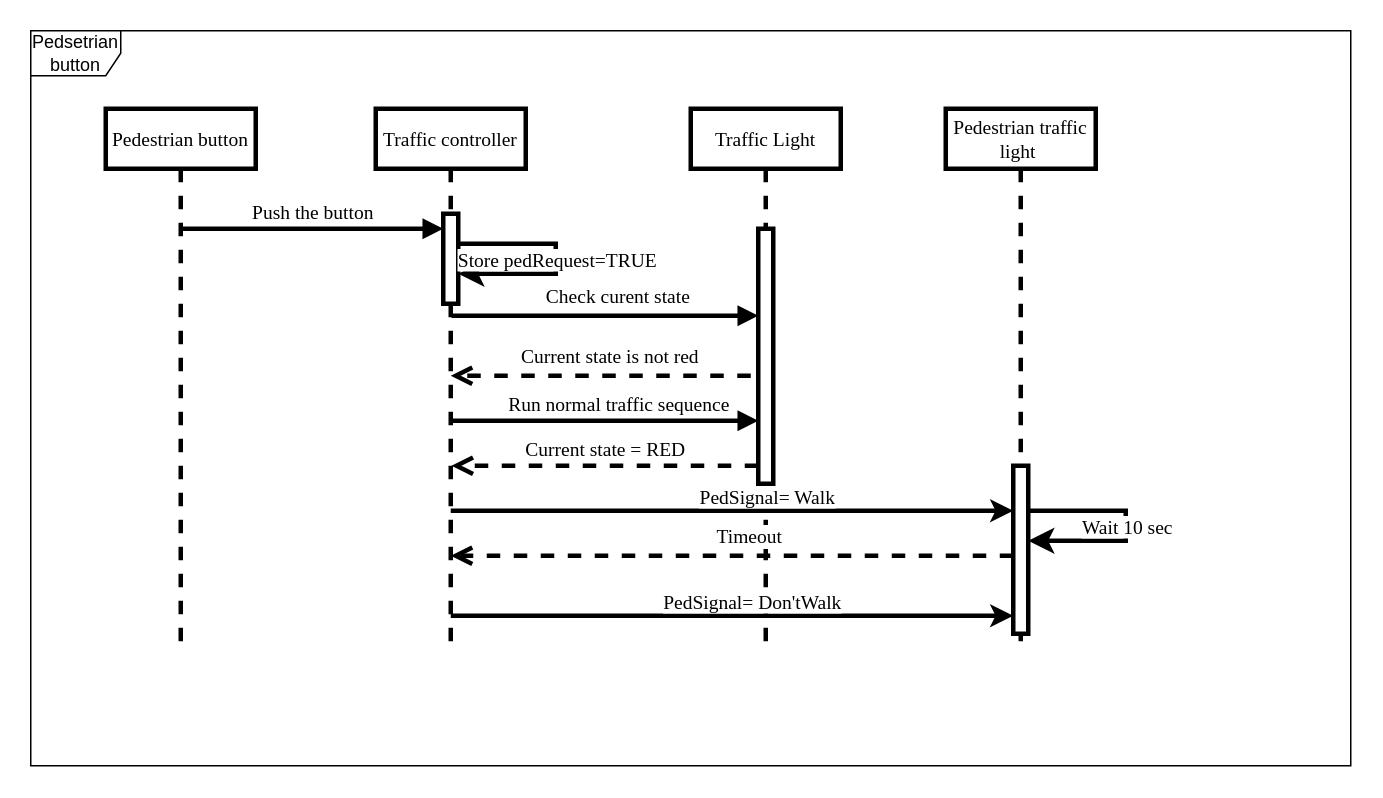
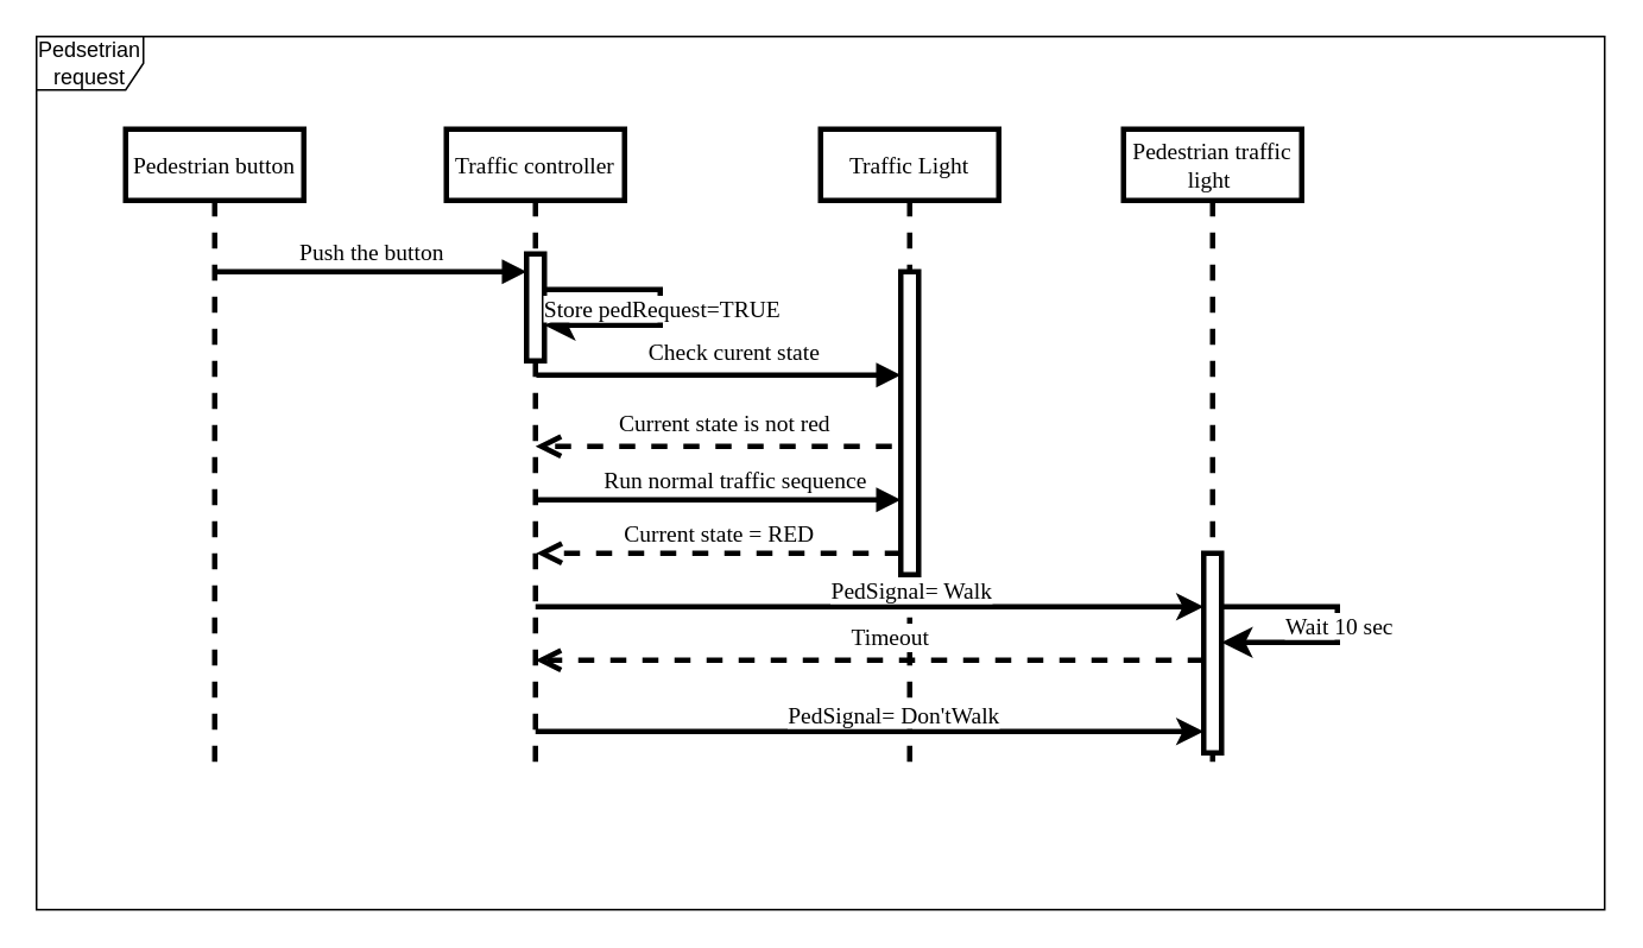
  <mxCell id="0" />
  <mxCell id="1" parent="0" />
  <mxCell id="2" value="Pedestrian button" style="shape=umlLifeline;perimeter=lifelinePerimeter;whiteSpace=wrap;html=1;container=0;dropTarget=0;collapsible=0;recursiveResize=0;outlineConnect=0;portConstraint=eastwest;newEdgeStyle={&quot;edgeStyle&quot;:&quot;elbowEdgeStyle&quot;,&quot;elbow&quot;:&quot;vertical&quot;,&quot;curved&quot;:0,&quot;rounded&quot;:0};strokeWidth=3;fontFamily=Times New Roman;fontSize=13;" vertex="1" parent="1"><mxGeometry x="70" y="72" width="100" height="358" as="geometry" /></mxCell>
  <mxCell id="3" value="Traffic controller" style="shape=umlLifeline;perimeter=lifelinePerimeter;whiteSpace=wrap;html=1;container=0;dropTarget=0;collapsible=0;recursiveResize=0;outlineConnect=0;portConstraint=eastwest;newEdgeStyle={&quot;edgeStyle&quot;:&quot;elbowEdgeStyle&quot;,&quot;elbow&quot;:&quot;vertical&quot;,&quot;curved&quot;:0,&quot;rounded&quot;:0};strokeWidth=3;fontFamily=Times New Roman;fontSize=13;" vertex="1" parent="1"><mxGeometry x="250" y="72" width="100" height="358" as="geometry" /></mxCell>
  <mxCell id="4" value="" style="html=1;points=[];perimeter=orthogonalPerimeter;outlineConnect=0;targetShapes=umlLifeline;portConstraint=eastwest;newEdgeStyle={&quot;edgeStyle&quot;:&quot;elbowEdgeStyle&quot;,&quot;elbow&quot;:&quot;vertical&quot;,&quot;curved&quot;:0,&quot;rounded&quot;:0};strokeWidth=3;fontFamily=Times New Roman;fontSize=13;" vertex="1" parent="3"><mxGeometry x="45" y="70" width="10" height="60" as="geometry" /></mxCell>
  <mxCell id="5" value="" style="edgeStyle=elbowEdgeStyle;elbow=horizontal;endArrow=classic;html=1;curved=0;rounded=0;endSize=8;startSize=8;fontSize=13;fontFamily=Times New Roman;strokeWidth=3;" edge="1" parent="3" source="4" target="4"><mxGeometry width="50" height="50" relative="1" as="geometry"><mxPoint x="60" y="78" as="sourcePoint" /><mxPoint x="130" y="118" as="targetPoint" /><Array as="points"><mxPoint x="120" y="100" /></Array></mxGeometry></mxCell>
  <mxCell id="6" value="Store pedRequest=TRUE" style="edgeLabel;html=1;align=center;verticalAlign=middle;resizable=0;points=[];fontSize=13;fontFamily=Times New Roman;" vertex="1" connectable="0" parent="5"><mxGeometry relative="1" as="geometry"><mxPoint as="offset" /></mxGeometry></mxCell>
  <mxCell id="7" value="Push the button" style="html=1;verticalAlign=bottom;endArrow=block;edgeStyle=elbowEdgeStyle;elbow=vertical;curved=0;rounded=0;strokeWidth=3;fontFamily=Times New Roman;fontSize=13;" edge="1" parent="1" source="2" target="4"><mxGeometry relative="1" as="geometry"><mxPoint x="125" y="152" as="sourcePoint" /><Array as="points"><mxPoint x="210" y="152" /></Array></mxGeometry></mxCell>
  <mxCell id="8" value="Traffic Light" style="shape=umlLifeline;perimeter=lifelinePerimeter;whiteSpace=wrap;html=1;container=0;dropTarget=0;collapsible=0;recursiveResize=0;outlineConnect=0;portConstraint=eastwest;newEdgeStyle={&quot;edgeStyle&quot;:&quot;elbowEdgeStyle&quot;,&quot;elbow&quot;:&quot;vertical&quot;,&quot;curved&quot;:0,&quot;rounded&quot;:0};strokeWidth=3;fontFamily=Times New Roman;fontSize=13;" vertex="1" parent="1"><mxGeometry x="460" y="72" width="100" height="358" as="geometry" /></mxCell>
  <mxCell id="9" value="" style="html=1;points=[];perimeter=orthogonalPerimeter;outlineConnect=0;targetShapes=umlLifeline;portConstraint=eastwest;newEdgeStyle={&quot;edgeStyle&quot;:&quot;elbowEdgeStyle&quot;,&quot;elbow&quot;:&quot;vertical&quot;,&quot;curved&quot;:0,&quot;rounded&quot;:0};strokeWidth=3;fontFamily=Times New Roman;fontSize=13;" vertex="1" parent="8"><mxGeometry x="45" y="80" width="10" height="170" as="geometry" /></mxCell>
  <mxCell id="10" value="Check curent state&amp;nbsp;" style="html=1;verticalAlign=bottom;endArrow=block;edgeStyle=elbowEdgeStyle;elbow=vertical;curved=0;rounded=0;strokeWidth=3;fontFamily=Times New Roman;fontSize=13;" edge="1" parent="1" source="3"><mxGeometry x="0.099" y="2" relative="1" as="geometry"><mxPoint x="301" y="110" as="sourcePoint" /><Array as="points"><mxPoint x="349" y="210" /><mxPoint x="569" y="150" /></Array><mxPoint x="505" y="210" as="targetPoint" /><mxPoint as="offset" /></mxGeometry></mxCell>
  <mxCell id="11" value="Current state = RED" style="html=1;verticalAlign=bottom;endArrow=open;dashed=1;endSize=8;edgeStyle=elbowEdgeStyle;elbow=vertical;curved=0;rounded=0;strokeWidth=3;fontFamily=Times New Roman;fontSize=13;" edge="1" parent="1" source="9" target="3"><mxGeometry relative="1" as="geometry"><mxPoint x="320" y="310" as="targetPoint" /><Array as="points"><mxPoint x="415" y="310" /></Array><mxPoint x="490" y="310" as="sourcePoint" /></mxGeometry></mxCell>
  <mxCell id="12" value="Pedestrian traffic light&amp;nbsp;" style="shape=umlLifeline;perimeter=lifelinePerimeter;whiteSpace=wrap;html=1;container=0;dropTarget=0;collapsible=0;recursiveResize=0;outlineConnect=0;portConstraint=eastwest;newEdgeStyle={&quot;edgeStyle&quot;:&quot;elbowEdgeStyle&quot;,&quot;elbow&quot;:&quot;vertical&quot;,&quot;curved&quot;:0,&quot;rounded&quot;:0};strokeWidth=3;fontFamily=Times New Roman;fontSize=13;" vertex="1" parent="1"><mxGeometry x="630" y="72" width="100" height="358" as="geometry" /></mxCell>
  <mxCell id="13" value="" style="html=1;points=[];perimeter=orthogonalPerimeter;outlineConnect=0;targetShapes=umlLifeline;portConstraint=eastwest;newEdgeStyle={&quot;edgeStyle&quot;:&quot;elbowEdgeStyle&quot;,&quot;elbow&quot;:&quot;vertical&quot;,&quot;curved&quot;:0,&quot;rounded&quot;:0};strokeWidth=3;fontFamily=Times New Roman;fontSize=13;" vertex="1" parent="12"><mxGeometry x="45" y="238" width="10" height="112" as="geometry" /></mxCell>
  <mxCell id="14" value="Run normal traffic sequence" style="html=1;verticalAlign=bottom;endArrow=block;edgeStyle=elbowEdgeStyle;elbow=vertical;curved=0;rounded=0;strokeWidth=3;fontFamily=Times New Roman;fontSize=13;" edge="1" parent="1" target="9"><mxGeometry x="0.089" relative="1" as="geometry"><mxPoint x="301" y="280" as="sourcePoint" /><Array as="points"><mxPoint x="380" y="280" /><mxPoint x="560" y="360" /><mxPoint x="388" y="260" /></Array><mxPoint x="500" y="280" as="targetPoint" /><mxPoint as="offset" /></mxGeometry></mxCell>
  <mxCell id="15" value="Current state is not red" style="html=1;verticalAlign=bottom;endArrow=open;dashed=1;endSize=8;edgeStyle=elbowEdgeStyle;elbow=vertical;curved=0;rounded=0;strokeWidth=3;fontFamily=Times New Roman;fontSize=13;" edge="1" parent="1"><mxGeometry x="-0.059" y="-2" relative="1" as="geometry"><mxPoint x="300" y="250" as="targetPoint" /><Array as="points"><mxPoint x="410" y="250" /></Array><mxPoint x="500" y="250" as="sourcePoint" /><mxPoint as="offset" /></mxGeometry></mxCell>
  <mxCell id="16" value="" style="endArrow=classic;html=1;rounded=0;fontFamily=Times New Roman;fontSize=13;strokeWidth=3;" edge="1" parent="1"><mxGeometry width="50" height="50" relative="1" as="geometry"><mxPoint x="300" y="340" as="sourcePoint" /><mxPoint x="675" y="340" as="targetPoint" /></mxGeometry></mxCell>
  <mxCell id="17" value="PedSignal= Walk" style="edgeLabel;html=1;align=center;verticalAlign=middle;resizable=0;points=[];fontFamily=Times New Roman;fontSize=13;" vertex="1" connectable="0" parent="16"><mxGeometry x="0.009" y="1" relative="1" as="geometry"><mxPoint x="21" y="-9" as="offset" /></mxGeometry></mxCell>
  <mxCell id="18" value="" style="edgeStyle=elbowEdgeStyle;elbow=horizontal;endArrow=classic;html=1;curved=0;rounded=0;endSize=8;startSize=8;fontSize=13;fontFamily=Times New Roman;strokeWidth=3;" edge="1" parent="1"><mxGeometry width="50" height="50" relative="1" as="geometry"><mxPoint x="685" y="340" as="sourcePoint" /><mxPoint x="685" y="360" as="targetPoint" /><Array as="points"><mxPoint x="750" y="350" /></Array></mxGeometry></mxCell>
  <mxCell id="19" value="Wait 10 sec" style="edgeLabel;html=1;align=center;verticalAlign=middle;resizable=0;points=[];fontSize=13;fontFamily=Times New Roman;" vertex="1" connectable="0" parent="18"><mxGeometry relative="1" as="geometry"><mxPoint as="offset" /></mxGeometry></mxCell>
  <mxCell id="20" value="Timeout" style="html=1;verticalAlign=bottom;endArrow=open;dashed=1;endSize=8;edgeStyle=elbowEdgeStyle;elbow=vertical;curved=0;rounded=0;strokeWidth=3;fontFamily=Times New Roman;fontSize=13;" edge="1" parent="1"><mxGeometry x="-0.059" y="-2" relative="1" as="geometry"><mxPoint x="300" y="370" as="targetPoint" /><Array as="points"><mxPoint x="350" y="370" /></Array><mxPoint x="675" y="370" as="sourcePoint" /><mxPoint as="offset" /></mxGeometry></mxCell>
  <mxCell id="21" value="" style="endArrow=classic;html=1;rounded=0;fontFamily=Times New Roman;fontSize=13;strokeWidth=3;" edge="1" parent="1"><mxGeometry width="50" height="50" relative="1" as="geometry"><mxPoint x="300" y="410" as="sourcePoint" /><mxPoint x="675" y="410" as="targetPoint" /></mxGeometry></mxCell>
  <mxCell id="22" value="PedSignal= Don'tWalk" style="edgeLabel;html=1;align=center;verticalAlign=middle;resizable=0;points=[];fontFamily=Times New Roman;fontSize=13;" vertex="1" connectable="0" parent="21"><mxGeometry x="0.009" y="1" relative="1" as="geometry"><mxPoint x="11" y="-9" as="offset" /></mxGeometry></mxCell>
- <mxCell id="23" value="Pedsetrian button" style="shape=umlFrame;whiteSpace=wrap;html=1;pointerEvents=0;" vertex="1" parent="1"><mxGeometry x="20" y="20" width="880" height="490" as="geometry" /></mxCell>
+ <mxCell id="23" value="Pedsetrian request" style="shape=umlFrame;whiteSpace=wrap;html=1;pointerEvents=0;" vertex="1" parent="1"><mxGeometry x="20" y="20" width="880" height="490" as="geometry" /></mxCell>
